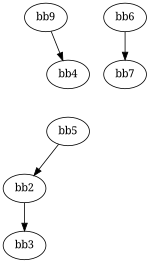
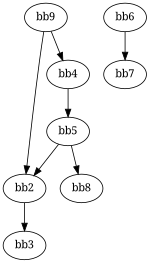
  digraph {
    fontname="Noto Serif"
    node [fontname="Noto Serif"]
    edge [fontname="Noto Serif"]
    n1 [label=bb9]
    n2 [label=bb2]
    n3 [label=bb4]
    n4 [label=bb3]
    n5 [label=bb5]
+   n6 [label=bb8]
    n7 [label=bb6]
    n8 [label=bb7]
+   n1 -> n2
    n1 -> n3
    n2 -> n4
+   n3 -> n5
    n5 -> n2
+   n5 -> n6
    n7 -> n8
  }
